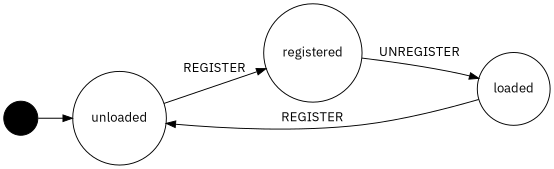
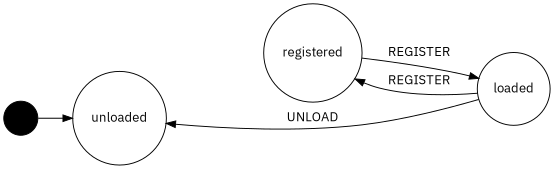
  digraph {
    fontname="IBM Plex Sans"
    rankdir=LR
    node [fontname="IBM Plex Sans" shape=circle]
    edge [fontname="IBM Plex Sans"]
    S [color=black style=filled]
    unloaded
    loaded
    registered
    S -> unloaded
-   loaded -> unloaded [label=REGISTER]
-   unloaded -> registered [label=REGISTER]
-   registered -> loaded [label=UNREGISTER]
+   loaded -> unloaded [label=UNLOAD]
+   loaded -> registered [label=REGISTER]
+   registered -> loaded [label=REGISTER]
  }
